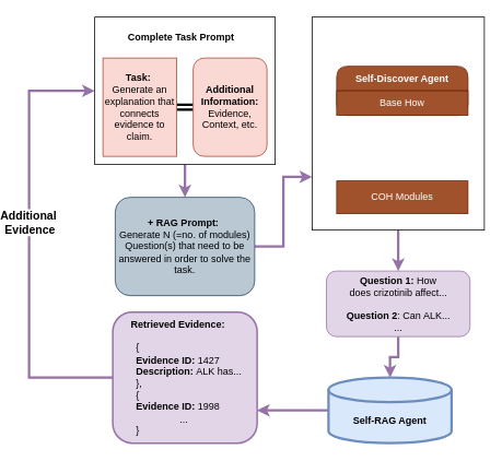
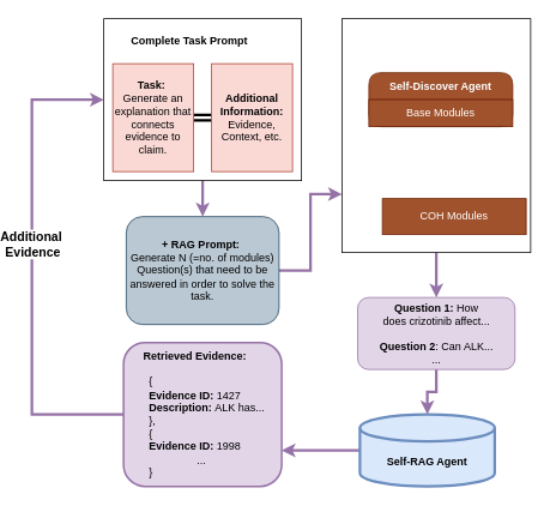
  <mxCell id="0" />
  <mxCell id="1" parent="0" />
  <mxCell id="2" style="edgeStyle=orthogonalEdgeStyle;rounded=0;orthogonalLoop=1;jettySize=auto;html=1;exitX=1;exitY=0.5;exitDx=0;exitDy=0;entryX=0;entryY=0.5;entryDx=0;entryDy=0;shape=link;strokeWidth=3;" parent="1" source="3" target="4" edge="1"><mxGeometry relative="1" as="geometry" /></mxCell>
  <mxCell id="3" value="&lt;b&gt;Task:&amp;nbsp;&lt;/b&gt;&lt;div&gt;Generate an explanation that connects evidence to claim.&lt;/div&gt;" style="rounded=0;whiteSpace=wrap;html=1;fillColor=#fad9d5;strokeColor=#ae4132;" parent="1" vertex="1"><mxGeometry x="110" y="70" width="90" height="120" as="geometry" /></mxCell>
- <mxCell id="4" value="&lt;b&gt;Additional Information: &lt;/b&gt;Evidence, Context, etc." style="whiteSpace=wrap;html=1;fillColor=#fad9d5;strokeColor=#ae4132;rounded=1;" parent="1" vertex="1"><mxGeometry x="220" y="70" width="90" height="120" as="geometry" /></mxCell>
+ <mxCell id="4" value="&lt;b&gt;Additional Information: &lt;/b&gt;Evidence, Context, etc." style="rounded=0;whiteSpace=wrap;html=1;fillColor=#fad9d5;strokeColor=#ae4132;" parent="1" vertex="1"><mxGeometry x="220" y="70" width="90" height="120" as="geometry" /></mxCell>
  <mxCell id="5" style="edgeStyle=orthogonalEdgeStyle;rounded=0;orthogonalLoop=1;jettySize=auto;html=1;exitX=0;exitY=0.5;exitDx=0;exitDy=0;exitPerimeter=0;entryX=1;entryY=0.75;entryDx=0;entryDy=0;strokeWidth=3;fillColor=#e1d5e7;strokeColor=#9673a6;" parent="1" source="6" target="21" edge="1"><mxGeometry relative="1" as="geometry" /></mxCell>
  <mxCell id="6" value="&lt;b&gt;Self-RAG Agent&lt;/b&gt;" style="shape=cylinder3;whiteSpace=wrap;html=1;boundedLbl=1;backgroundOutline=1;size=15;fillColor=#dae8fc;strokeColor=#6c8ebf;strokeWidth=3;" parent="1" vertex="1"><mxGeometry x="385" y="460" width="150" height="80" as="geometry" /></mxCell>
  <mxCell id="7" style="edgeStyle=orthogonalEdgeStyle;rounded=0;orthogonalLoop=1;jettySize=auto;html=1;exitX=0.5;exitY=1;exitDx=0;exitDy=0;entryX=0.5;entryY=0;entryDx=0;entryDy=0;strokeWidth=3;fillColor=#e1d5e7;strokeColor=#9673a6;" parent="1" source="8" target="11" edge="1"><mxGeometry relative="1" as="geometry" /></mxCell>
  <mxCell id="8" value="" style="rounded=0;whiteSpace=wrap;html=1;fillColor=none;" parent="1" vertex="1"><mxGeometry x="100" y="20" width="220" height="180" as="geometry" /></mxCell>
- <mxCell id="9" value="&lt;b&gt;Complete Task Prompt&lt;/b&gt;" style="text;html=1;align=center;verticalAlign=middle;resizable=0;points=[];autosize=1;strokeColor=none;fillColor=none;" parent="1" vertex="1"><mxGeometry x="130" y="30" width="150" height="30" as="geometry" /></mxCell>
+ <mxCell id="9" value="&lt;b&gt;Complete Task Prompt&lt;/b&gt;" style="text;html=1;align=center;verticalAlign=middle;resizable=0;points=[];autosize=1;strokeColor=none;fillColor=none;" parent="1" vertex="1"><mxGeometry x="120" y="30" width="150" height="30" as="geometry" /></mxCell>
  <mxCell id="10" style="edgeStyle=orthogonalEdgeStyle;rounded=0;orthogonalLoop=1;jettySize=auto;html=1;entryX=0;entryY=0.75;entryDx=0;entryDy=0;strokeWidth=3;fillColor=#e1d5e7;strokeColor=#9673a6;" parent="1" source="11" target="16" edge="1"><mxGeometry relative="1" as="geometry" /></mxCell>
  <mxCell id="11" value="&lt;b&gt;+ RAG Prompt:&amp;nbsp;&lt;/b&gt;&lt;div&gt;Generate N (=no. of modules) Question(s) that need to be answered in order to solve the task.&lt;/div&gt;" style="rounded=1;whiteSpace=wrap;html=1;fillColor=#bac8d3;strokeColor=#23445d;" parent="1" vertex="1"><mxGeometry x="125" y="240" width="170" height="120" as="geometry" /></mxCell>
  <mxCell id="12" value="&lt;b&gt;Self-Discover Agent&lt;/b&gt;" style="swimlane;fontStyle=0;childLayout=stackLayout;horizontal=1;startSize=30;horizontalStack=0;resizeParent=1;resizeParentMax=0;resizeLast=0;collapsible=1;marginBottom=0;whiteSpace=wrap;html=1;fillColor=#a0522d;strokeColor=#6D1F00;rounded=1;align=center;fontColor=#ffffff;" parent="1" vertex="1"><mxGeometry x="395" y="80" width="160" height="60" as="geometry" /></mxCell>
- <mxCell id="13" value="Base How" style="text;strokeColor=#6D1F00;fillColor=#a0522d;align=center;verticalAlign=middle;spacingLeft=4;spacingRight=4;overflow=hidden;points=[[0,0.5],[1,0.5]];portConstraint=eastwest;rotatable=0;whiteSpace=wrap;html=1;fontColor=#ffffff;" parent="12" vertex="1"><mxGeometry y="30" width="160" height="30" as="geometry" /></mxCell>
- <mxCell id="14" value="COH Modules" style="text;strokeColor=#6D1F00;fillColor=#a0522d;align=center;verticalAlign=middle;spacingLeft=4;spacingRight=4;overflow=hidden;points=[[0,0.5],[1,0.5]];portConstraint=eastwest;rotatable=0;whiteSpace=wrap;html=1;fontColor=#ffffff;" parent="1" vertex="1"><mxGeometry x="395" y="220" width="160" height="40" as="geometry" /></mxCell>
+ <mxCell id="13" value="Base Modules" style="text;strokeColor=#6D1F00;fillColor=#a0522d;align=center;verticalAlign=middle;spacingLeft=4;spacingRight=4;overflow=hidden;points=[[0,0.5],[1,0.5]];portConstraint=eastwest;rotatable=0;whiteSpace=wrap;html=1;fontColor=#ffffff;" parent="12" vertex="1"><mxGeometry y="30" width="160" height="30" as="geometry" /></mxCell>
+ <mxCell id="14" value="COH Modules" style="text;strokeColor=#6D1F00;fillColor=#a0522d;align=center;verticalAlign=middle;spacingLeft=4;spacingRight=4;overflow=hidden;points=[[0,0.5],[1,0.5]];portConstraint=eastwest;rotatable=0;whiteSpace=wrap;html=1;fontColor=#ffffff;" parent="1" vertex="1"><mxGeometry x="410" y="220" width="160" height="40" as="geometry" /></mxCell>
  <mxCell id="15" style="edgeStyle=orthogonalEdgeStyle;rounded=0;orthogonalLoop=1;jettySize=auto;html=1;exitX=0.5;exitY=1;exitDx=0;exitDy=0;entryX=0.5;entryY=0;entryDx=0;entryDy=0;strokeWidth=3;fillColor=#e1d5e7;strokeColor=#9673a6;" parent="1" source="16" target="17" edge="1"><mxGeometry relative="1" as="geometry" /></mxCell>
  <mxCell id="16" value="" style="rounded=0;whiteSpace=wrap;html=1;fillColor=none;" parent="1" vertex="1"><mxGeometry x="365" y="20" width="210" height="260" as="geometry" /></mxCell>
  <mxCell id="17" value="&lt;p style=&quot;line-height: 130%;&quot;&gt;&lt;b&gt;Question 1: &lt;/b&gt;How does&amp;nbsp;crizotinib affect...&lt;/p&gt;&lt;div&gt;&lt;div&gt;&lt;b&gt;Question 2&lt;/b&gt;: Can ALK...&lt;/div&gt;&lt;div&gt;...&lt;/div&gt;&lt;/div&gt;&lt;p&gt;&lt;/p&gt;" style="rounded=1;whiteSpace=wrap;html=1;fillColor=#e1d5e7;strokeColor=#9673a6;" parent="1" vertex="1"><mxGeometry x="382.5" y="330" width="175" height="80" as="geometry" /></mxCell>
  <mxCell id="18" style="edgeStyle=orthogonalEdgeStyle;rounded=0;orthogonalLoop=1;jettySize=auto;html=1;exitX=0.5;exitY=1;exitDx=0;exitDy=0;entryX=0.5;entryY=0;entryDx=0;entryDy=0;entryPerimeter=0;fillColor=#e1d5e7;strokeColor=#9673a6;strokeWidth=3;" parent="1" source="17" target="6" edge="1"><mxGeometry relative="1" as="geometry" /></mxCell>
  <mxCell id="19" style="edgeStyle=orthogonalEdgeStyle;rounded=0;orthogonalLoop=1;jettySize=auto;html=1;exitX=0;exitY=0.5;exitDx=0;exitDy=0;entryX=0;entryY=0.5;entryDx=0;entryDy=0;fillColor=#e1d5e7;strokeColor=#9673a6;strokeWidth=3;" parent="1" source="21" target="8" edge="1"><mxGeometry relative="1" as="geometry"><Array as="points"><mxPoint x="20" y="460" /><mxPoint x="20" y="110" /></Array></mxGeometry></mxCell>
  <mxCell id="20" value="&lt;b style=&quot;font-size: 14px;&quot;&gt;&lt;font style=&quot;font-size: 14px;&quot;&gt;Additional&amp;nbsp;&lt;/font&gt;&lt;/b&gt;&lt;div style=&quot;font-size: 14px;&quot;&gt;&lt;b style=&quot;&quot;&gt;&lt;font style=&quot;font-size: 14px;&quot;&gt;Evidence&lt;/font&gt;&lt;/b&gt;&lt;/div&gt;" style="edgeLabel;html=1;align=center;verticalAlign=middle;resizable=0;points=[];" parent="19" vertex="1" connectable="0"><mxGeometry x="0.309" y="-1" relative="1" as="geometry"><mxPoint x="-1" y="56" as="offset" /></mxGeometry></mxCell>
  <mxCell id="21" value="&lt;div style=&quot;text-align: center;&quot;&gt;&lt;b style=&quot;background-color: initial;&quot;&gt;Retrieved Evidence:&lt;/b&gt;&lt;/div&gt;&lt;div&gt;&lt;span style=&quot;background-color: initial;&quot;&gt;&lt;br&gt;&lt;/span&gt;&lt;/div&gt;&lt;div&gt;&lt;span style=&quot;background-color: initial;&quot;&gt;&lt;span style=&quot;white-space: pre;&quot;&gt;&#09;&lt;/span&gt;{&lt;/span&gt;&lt;/div&gt;&lt;div&gt;&lt;span style=&quot;white-space: pre;&quot;&gt;&#09;&lt;/span&gt;&lt;b&gt;Evidence ID: &lt;/b&gt;1427&lt;br&gt;&lt;div&gt;&lt;span style=&quot;white-space: pre;&quot;&gt;&#09;&lt;/span&gt;&lt;b&gt;D&lt;span style=&quot;background-color: initial;&quot;&gt;escription:&amp;nbsp;&lt;/span&gt;&lt;/b&gt;&lt;span style=&quot;background-color: initial;&quot;&gt;ALK has...&lt;/span&gt;&lt;br&gt;&lt;/div&gt;&lt;/div&gt;&lt;div&gt;&lt;span style=&quot;background-color: initial;&quot;&gt;&lt;span style=&quot;white-space: pre;&quot;&gt;&#09;&lt;/span&gt;},&lt;br&gt;&lt;/span&gt;&lt;/div&gt;&lt;div&gt;&lt;span style=&quot;background-color: initial;&quot;&gt;&lt;span style=&quot;white-space: pre;&quot;&gt;&#09;&lt;/span&gt;{&lt;br&gt;&lt;/span&gt;&lt;/div&gt;&lt;div&gt;&lt;span style=&quot;background-color: initial;&quot;&gt;&lt;span style=&quot;white-space: pre;&quot;&gt;&#09;&lt;/span&gt;&lt;b&gt;Evidence ID: &lt;/b&gt;1998&lt;br&gt;&lt;/span&gt;&lt;/div&gt;&lt;div&gt;&lt;span style=&quot;background-color: initial;&quot;&gt;&lt;span style=&quot;white-space: pre;&quot;&gt;&#09;&lt;/span&gt;&lt;span style=&quot;white-space: pre;&quot;&gt;&#09;&lt;/span&gt;&lt;span style=&quot;white-space: pre;&quot;&gt;&#09;&lt;/span&gt;...&lt;br&gt;&lt;/span&gt;&lt;/div&gt;&lt;div&gt;&lt;span style=&quot;background-color: initial;&quot;&gt;&lt;span style=&quot;white-space: pre;&quot;&gt;&#09;&lt;/span&gt;}&lt;br&gt;&lt;/span&gt;&lt;/div&gt;" style="rounded=1;whiteSpace=wrap;html=1;strokeWidth=2;fillColor=#e1d5e7;strokeColor=#9673a6;align=left;" parent="1" vertex="1"><mxGeometry x="122" y="380" width="176" height="160" as="geometry" /></mxCell>
